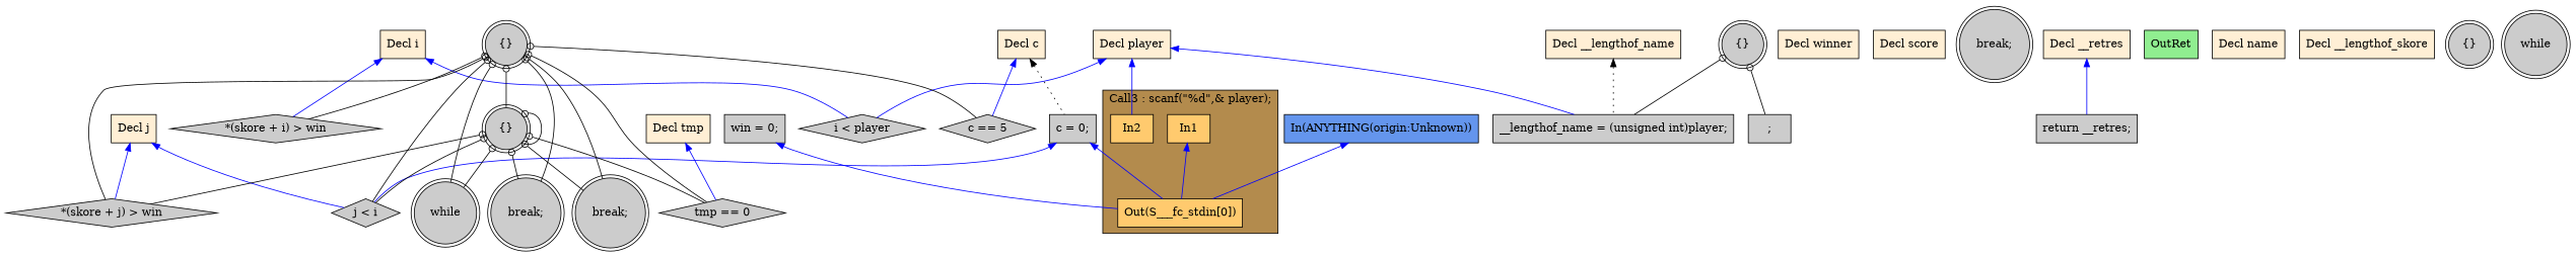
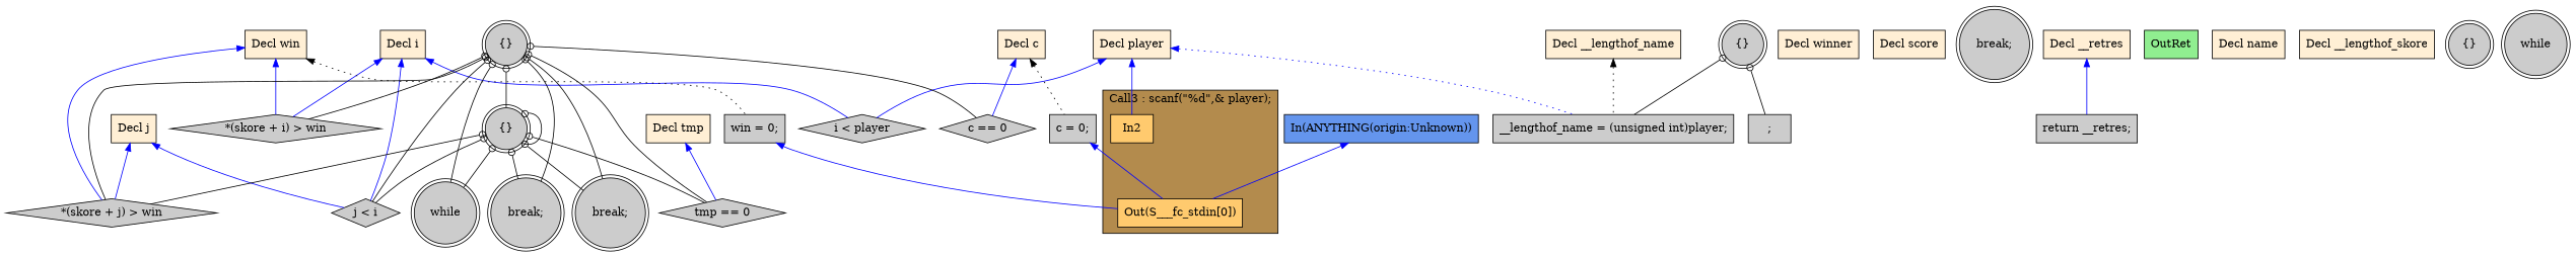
  digraph {
    rankdir=TB
    node [fillcolor="#CCCCCC" shape=box style=filled]
    edge [color="#000000" dir=back]
-   n1 [fillcolor="#FFCA6E" label=In1]
    n2 [fillcolor="#FFCA6E" label=In2]
    n3 [fillcolor="#FFCA6E" label="Out(S___fc_stdin[0])"]
    n4 [label="tmp == 0" shape=diamond]
    n5 [label="*(skore + j) > win" shape=diamond]
    n6 [label="break;" shape=doublecircle]
    n7 [fillcolor="#FFEFD5" label="Decl winner"]
-   n8 [label="c == 5" shape=diamond]
+   n8 [label="c == 0" shape=diamond]
    n9 [fillcolor="#FFEFD5" label="Decl score"]
    n10 [label="*(skore + i) > win" shape=diamond]
    n11 [fillcolor="#FFEFD5" label="Decl player"]
    n12 [label="__lengthof_name = (unsigned int)player;"]
    n13 [label="i < player" shape=diamond]
    n14 [label="break;" shape=doublecircle]
    n15 [fillcolor="#FFEFD5" label="Decl i"]
    n16 [label="j < i" shape=diamond]
    n17 [label="return __retres;"]
    n18 [fillcolor="#FFEFD5" label="Decl j"]
    n19 [fillcolor="#90EE90" label=OutRet]
+   n20 [fillcolor="#FFEFD5" label="Decl win"]
    n21 [label="win = 0;"]
    n22 [fillcolor="#6495ED" label="In(ANYTHING(origin:Unknown))"]
    n23 [fillcolor="#FFEFD5" label="Decl c"]
    n24 [label="c = 0;"]
    n25 [fillcolor="#FFEFD5" label="Decl name"]
    n26 [fillcolor="#FFEFD5" label="Decl __lengthof_name"]
    n27 [fillcolor="#FFEFD5" label="Decl __lengthof_skore"]
    n28 [fillcolor="#FFEFD5" label="Decl tmp"]
    n29 [fillcolor="#FFEFD5" label="Decl __retres"]
    n30 [label="{}" shape=doublecircle]
    n31 [label=";"]
    n32 [label="{}" shape=doublecircle]
    n33 [label=while shape=doublecircle]
    n34 [label="{}" shape=doublecircle]
    n35 [label=while shape=doublecircle]
    n36 [label="break;" shape=doublecircle]
    n37 [label="{}" shape=doublecircle]
    subgraph cluster_1 {
      fillcolor="#B38B4D"
      label="Call3 : scanf(\"%d\",& player);"
      style=filled
-     n1
      n2
      n3
    }
-   n1 -> n3 [color="#0000FF"]
    n11 -> n2 [color="#0000FF"]
-   n11 -> n12 [color="#0000FF"]
+   n11 -> n12 [color="#0000FF" style=dotted]
    n11 -> n13 [color="#0000FF"]
    n15 -> n10 [color="#0000FF"]
    n15 -> n13 [color="#0000FF"]
-   n24 -> n16 [color="#0000FF"]
+   n15 -> n16 [color="#0000FF"]
    n18 -> n5 [color="#0000FF"]
    n18 -> n16 [color="#0000FF"]
+   n20 -> n5 [color="#0000FF"]
+   n20 -> n10 [color="#0000FF"]
+   n20 -> n21 [style=dotted]
    n21 -> n3 [color="#0000FF"]
    n22 -> n3 [color="#0000FF"]
    n23 -> n8 [color="#0000FF"]
    n23 -> n24 [style=dotted]
    n24 -> n3 [color="#0000FF"]
    n26 -> n12 [style=dotted]
    n28 -> n4 [color="#0000FF"]
    n29 -> n17 [color="#0000FF"]
    n30 -> n12 [arrowtail=odot]
    n30 -> n31 [arrowtail=odot]
    n34 -> n4 [arrowtail=odot]
    n34 -> n5 [arrowtail=odot]
    n34 -> n6 [arrowtail=odot]
    n34 -> n8 [arrowtail=odot]
    n34 -> n10 [arrowtail=odot]
    n34 -> n16 [arrowtail=odot]
    n34 -> n35 [arrowtail=odot]
    n34 -> n36 [arrowtail=odot]
    n34 -> n37 [arrowtail=odot]
    n37 -> n4 [arrowtail=odot]
    n37 -> n5 [arrowtail=odot]
    n37 -> n6 [arrowtail=odot]
    n37 -> n16 [arrowtail=odot]
    n37 -> n35 [arrowtail=odot]
    n37 -> n36 [arrowtail=odot]
    n37 -> n37 [arrowtail=odot]
  }
